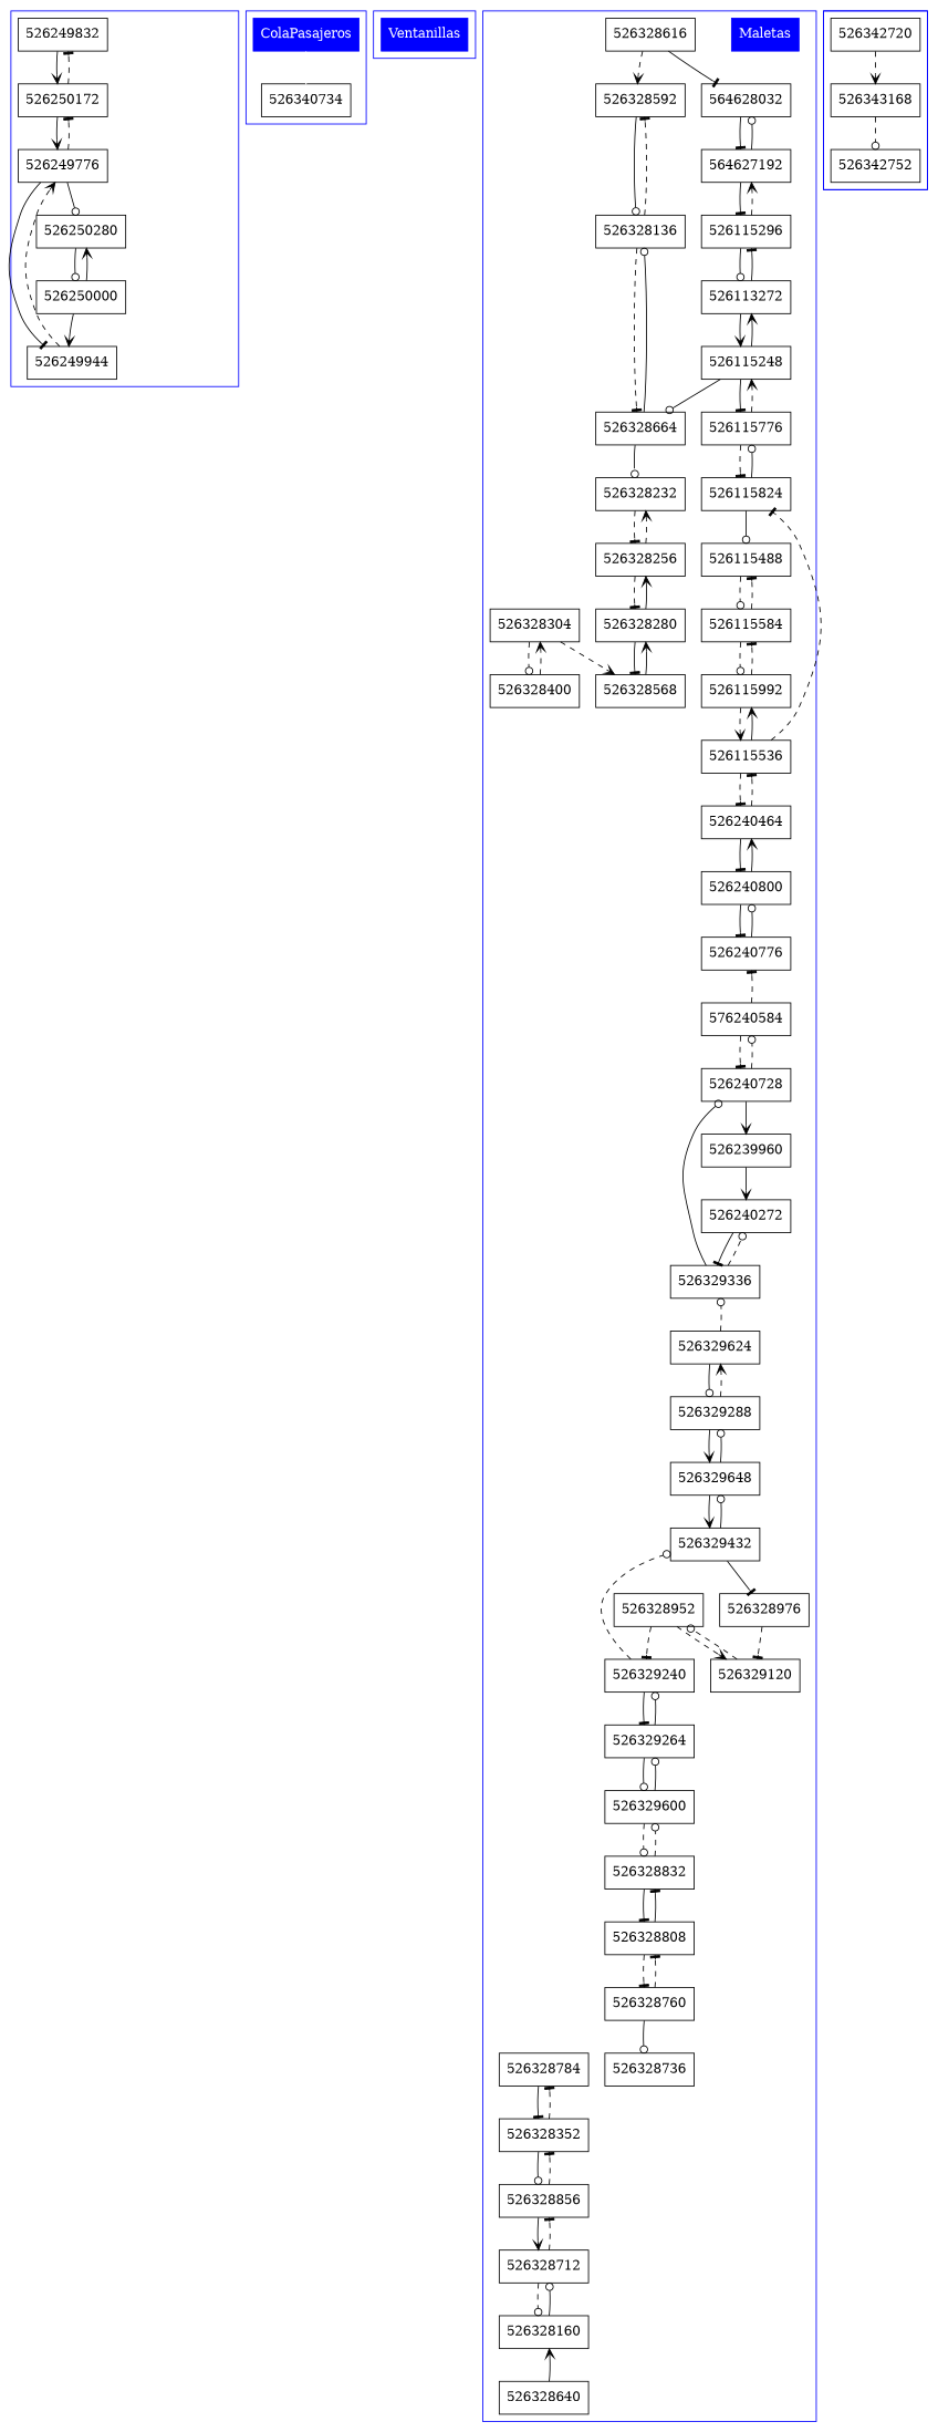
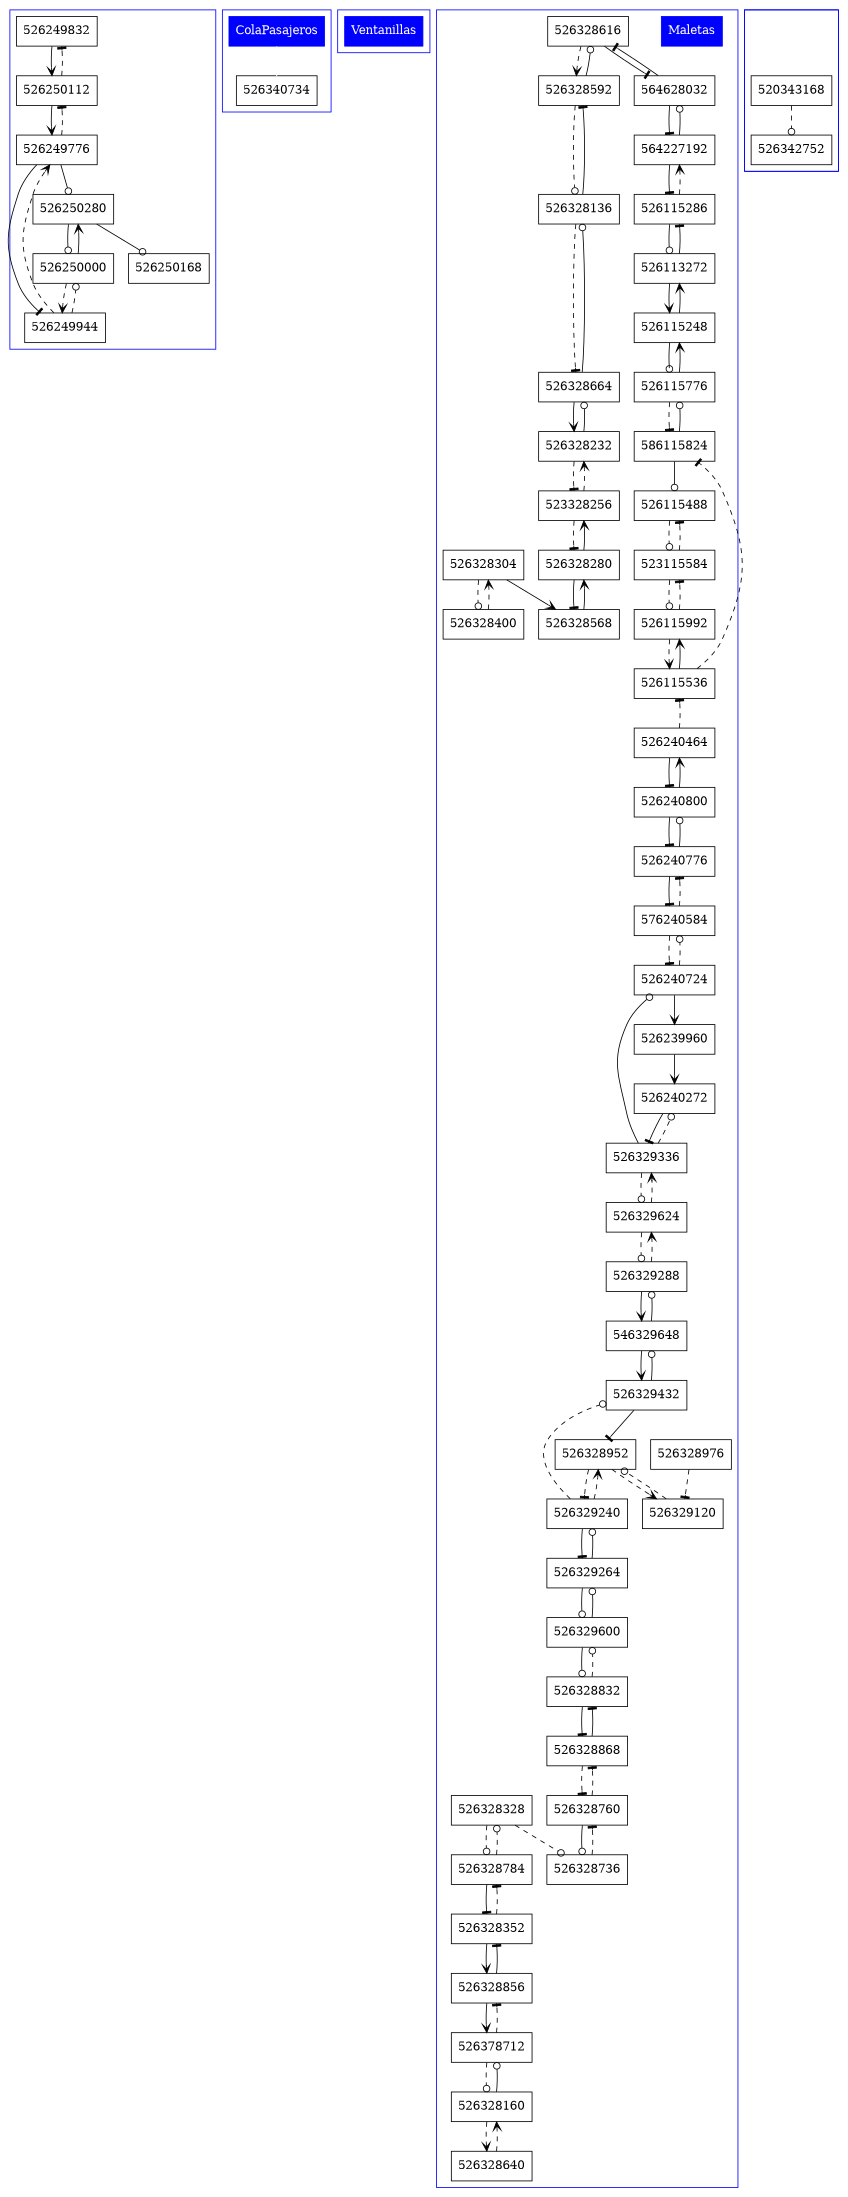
  digraph {
    node [shape=box]
    edge [arrowhead=tee style=solid]
    526249832
-   526250112 [label=526250172]
+   526250112
    526249776
    526249944
    526250000
    526250280
+   526250168
    n8 [color=blue fontcolor=white label=ColaPasajeros style=filled]
    n9 [label=526340734]
    n10 [color=blue fontcolor=white label=Ventanillas style=filled]
    n11 [color=blue fontcolor=white label=Maletas style=filled]
    526328616
    526328592
    564628032
    526328136
    526328664
    526328232
-   526328256
+   526328256 [label=523328256]
    526328280
    526328568
    526328304
    526328400
    526328640
    526328160
-   526328712
+   526328712 [label=526378712]
    526328856
    526328352
    526328784
+   526328328
    526328736
    526328760
-   526328808
+   526328808 [label=526328868]
    526328832
    526329600
    526329264
    526329240
    526328952
    526329120
    526328976
    526329432
-   526329648
+   526329648 [label=546329648]
    526329288
    526329624
    526329336
    526240272
    526239960
-   526240728
+   526240728 [label=526240724]
    n48 [label=576240584]
    526240776
    526240800
    526240464
    526115536
    526115992
-   526115584
+   526115584 [label=523115584]
    526115488
-   526115824
+   526115824 [label=586115824]
    526115776
    526115248
    n59 [label=526113272]
-   526115296
-   564627192
-   526342720
-   526343168
+   526115296 [label=526115286]
+   564627192 [label=564227192]
+   526343168 [label=520343168]
    526342752
    subgraph cluster_1 {
      color=blue
      526249832
      526250112
      526249776
      526249944
      526250000
      526250280
+     526250168
    }
    subgraph cluster_2 {
      color=blue
      n8
      n9
    }
    subgraph cluster_3 {
      color=blue
      n10
    }
    subgraph cluster_4 {
      color=blue
      n11
      526328616
      526328592
      564628032
      526328136
      526328664
      526328232
      526328256
      526328280
      526328568
      526328304
      526328400
      526328640
      526328160
      526328712
      526328856
      526328352
      526328784
+     526328328
      526328736
      526328760
      526328808
      526328832
      526329600
      526329264
      526329240
      526328952
      526329120
      526328976
      526329432
      526329648
      526329288
      526329624
      526329336
      526240272
      526239960
      526240728
      n48
      526240776
      526240800
      526240464
      526115536
      526115992
      526115584
      526115488
      526115824
      526115776
      526115248
      n59
      526115296
      564627192
    }
    subgraph cluster_5 {
      color=blue
-     526342720
      526343168
      526342752
      subgraph cluster_6 {
        color=blue
      }
    }
    526249832 -> 526250112 [arrowhead=vee]
    526250112 -> 526249832 [style=dashed]
    526250112 -> 526249776 [arrowhead=vee]
    526249776 -> 526250112 [style=dashed]
    526249776 -> 526249944
    526249776 -> 526250280 [arrowhead=odot]
    526249944 -> 526249776 [arrowhead=vee style=dashed]
-   526250000 -> 526249944 [arrowhead=vee]
+   526249944 -> 526250000 [arrowhead=odot style=dashed]
+   526250000 -> 526249944 [arrowhead=vee style=dashed]
    526250000 -> 526250280 [arrowhead=vee]
    526250280 -> 526250000 [arrowhead=odot]
+   526250280 -> 526250168 [arrowhead=odot]
    n8 -> n9 [color=white arrowhead="" style=""]
    526328616 -> 526328592 [arrowhead=vee style=dashed]
    526328616 -> 564628032
-   526328592 -> 526328136 [arrowhead=odot]
+   526328592 -> 526328616 [arrowhead=odot]
+   526328592 -> 526328136 [arrowhead=odot style=dashed]
+   564628032 -> 526328616
    564628032 -> 564627192
-   526328136 -> 526328592 [style=dashed]
+   526328136 -> 526328592
    526328136 -> 526328664 [style=dashed]
    526328664 -> 526328136 [arrowhead=odot]
-   526328664 -> 526328232 [arrowhead=odot]
-   526115248 -> 526328664 [arrowhead=odot]
+   526328664 -> 526328232 [arrowhead=vee]
+   526328232 -> 526328664 [arrowhead=odot]
    526328232 -> 526328256 [style=dashed]
    526328256 -> 526328232 [arrowhead=vee style=dashed]
    526328256 -> 526328280 [style=dashed]
    526328280 -> 526328256 [arrowhead=vee]
    526328280 -> 526328568
    526328568 -> 526328280 [arrowhead=vee]
-   526328304 -> 526328568 [arrowhead=vee style=dashed]
+   526328304 -> 526328568 [arrowhead=vee]
    526328304 -> 526328400 [arrowhead=odot style=dashed]
    526328400 -> 526328304 [arrowhead=vee style=dashed]
-   526328640 -> 526328160 [arrowhead=vee]
+   526328640 -> 526328160 [arrowhead=vee style=dashed]
+   526328160 -> 526328640 [arrowhead=vee style=dashed]
    526328160 -> 526328712 [arrowhead=odot]
    526328712 -> 526328160 [arrowhead=odot style=dashed]
    526328712 -> 526328856 [style=dashed]
    526328856 -> 526328712 [arrowhead=vee]
-   526328856 -> 526328352 [style=dashed]
-   526328352 -> 526328856 [arrowhead=odot]
+   526328856 -> 526328352
+   526328352 -> 526328856 [arrowhead=vee]
    526328352 -> 526328784 [style=dashed]
    526328784 -> 526328352
+   526328784 -> 526328328 [arrowhead=odot style=dashed]
+   526328328 -> 526328784 [arrowhead=odot style=dashed]
+   526328328 -> 526328736 [arrowhead=odot style=dashed]
+   526328736 -> 526328760 [style=dashed]
    526328760 -> 526328736 [arrowhead=odot]
    526328760 -> 526328808 [style=dashed]
    526328808 -> 526328760 [style=dashed]
    526328808 -> 526328832
    526328832 -> 526328808
    526328832 -> 526329600 [arrowhead=odot style=dashed]
-   526329600 -> 526328832 [arrowhead=odot style=dashed]
+   526329600 -> 526328832 [arrowhead=odot]
    526329600 -> 526329264 [arrowhead=odot]
    526329264 -> 526329600 [arrowhead=odot]
    526329264 -> 526329240 [arrowhead=odot]
    526329240 -> 526329264
+   526329240 -> 526328952 [arrowhead=vee style=dashed]
    526329240 -> 526329432 [arrowhead=odot style=dashed]
    526328952 -> 526329240 [style=dashed]
    526328952 -> 526329120 [arrowhead=vee style=dashed]
    526329120 -> 526328952 [arrowhead=odot style=dashed]
    526328976 -> 526329120 [style=dashed]
-   526329432 -> 526328976
+   526329432 -> 526328952
    526329432 -> 526329648 [arrowhead=odot]
    526329648 -> 526329432 [arrowhead=vee]
    526329648 -> 526329288 [arrowhead=odot]
    526329288 -> 526329648 [arrowhead=vee]
    526329288 -> 526329624 [arrowhead=vee style=dashed]
-   526329624 -> 526329288 [arrowhead=odot]
-   526329624 -> 526329336 [arrowhead=odot style=dashed]
+   526329624 -> 526329288 [arrowhead=odot style=dashed]
+   526329624 -> 526329336 [arrowhead=vee style=dashed]
+   526329336 -> 526329624 [arrowhead=odot style=dashed]
    526329336 -> 526240272 [arrowhead=odot style=dashed]
    526329336 -> 526240728 [arrowhead=odot]
    526240272 -> 526329336
    526239960 -> 526240272 [arrowhead=vee]
    526240728 -> 526239960 [arrowhead=vee]
    526240728 -> n48 [arrowhead=odot style=dashed]
    n48 -> 526240728 [style=dashed]
    n48 -> 526240776 [style=dashed]
+   526240776 -> n48
    526240776 -> 526240800 [arrowhead=odot]
    526240800 -> 526240776
    526240800 -> 526240464 [arrowhead=vee]
    526240464 -> 526240800
    526240464 -> 526115536 [style=dashed]
-   526115536 -> 526240464 [style=dashed]
    526115536 -> 526115992 [arrowhead=vee]
    526115536 -> 526115824 [style=dashed]
    526115992 -> 526115536 [arrowhead=vee style=dashed]
    526115992 -> 526115584 [style=dashed]
    526115584 -> 526115992 [arrowhead=odot style=dashed]
    526115584 -> 526115488 [style=dashed]
    526115488 -> 526115584 [arrowhead=odot style=dashed]
    526115824 -> 526115488 [arrowhead=odot]
    526115824 -> 526115776 [arrowhead=odot]
    526115776 -> 526115824 [style=dashed]
-   526115776 -> 526115248 [arrowhead=vee style=dashed]
-   526115248 -> 526115776
+   526115776 -> 526115248 [arrowhead=vee]
+   526115248 -> 526115776 [arrowhead=odot]
    526115248 -> n59 [arrowhead=vee]
    n59 -> 526115248 [arrowhead=vee]
    n59 -> 526115296
    526115296 -> n59 [arrowhead=odot]
    526115296 -> 564627192 [arrowhead=vee style=dashed]
    564627192 -> 564628032 [arrowhead=odot]
    564627192 -> 526115296
-   526342720 -> 526343168 [arrowhead=vee style=dashed]
    526343168 -> 526342752 [arrowhead=odot style=dashed]
  }
